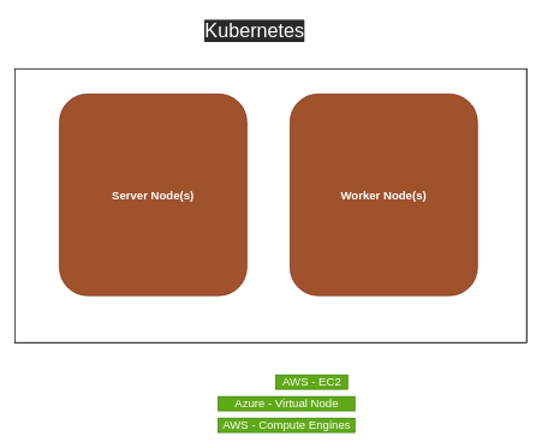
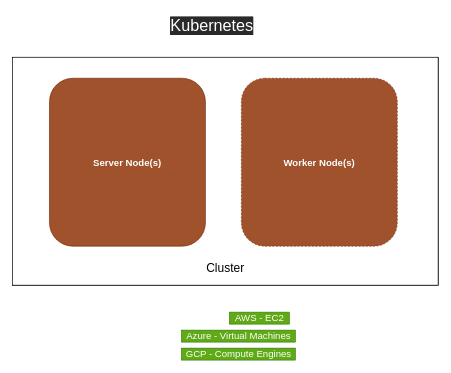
  <mxCell id="0" />
  <mxCell id="1" style="locked=1;" parent="0" />
  <mxCell id="2" value="kubernetes-architecture" style="" parent="0" />
  <mxCell id="3" value="" style="rounded=0;whiteSpace=wrap;html=1;" parent="2" vertex="1"><mxGeometry x="20" y="95" width="710" height="380" as="geometry" /></mxCell>
  <mxCell id="4" value="&lt;span style=&quot;font-size: 16px&quot;&gt;Virtual Server&lt;/span&gt;" style="rounded=1;whiteSpace=wrap;html=1;fillColor=#a0522d;strokeColor=#6D1F00;fontColor=#ffffff;fontStyle=1" parent="2" vertex="1"><mxGeometry x="82" y="130" width="260" height="280" as="geometry" /></mxCell>
  <mxCell id="5" value="&lt;span&gt;&lt;font style=&quot;font-size: 16px&quot;&gt;&lt;b&gt;Virtual Server&lt;/b&gt;&lt;/font&gt;&lt;/span&gt;" style="rounded=1;whiteSpace=wrap;html=1;strokeColor=#6D1F00;fillColor=#a0522d;fontColor=#ffffff;" parent="2" vertex="1"><mxGeometry x="402" y="130" width="260" height="280" as="geometry" /></mxCell>
  <mxCell id="6" value="&lt;span style=&quot;color: rgb(255, 255, 255); font-family: helvetica; font-size: 27px; font-style: normal; letter-spacing: normal; text-align: center; text-indent: 0px; text-transform: none; word-spacing: 0px; background-color: rgb(42, 42, 42); display: inline; float: none;&quot;&gt;Kubernetes&lt;/span&gt;" style="text;whiteSpace=wrap;html=1;fontSize=27;fontColor=#FFFFFF;fontStyle=0" parent="2" vertex="1"><mxGeometry x="282" y="20" width="160" height="40" as="geometry" /></mxCell>
  <mxCell id="7" value="VM labels" style="locked=1;" parent="0" />
  <mxCell id="8" value="AWS - EC2" style="text;html=1;resizable=0;autosize=1;align=center;verticalAlign=middle;points=[];fillColor=#60a917;strokeColor=#2D7600;rounded=0;fontSize=16;fontColor=#ffffff;" parent="7" vertex="1"><mxGeometry x="382" y="520" width="100" height="20" as="geometry" /></mxCell>
- <mxCell id="9" value="Azure - Virtual Node" style="text;html=1;resizable=0;autosize=1;align=center;verticalAlign=middle;points=[];fillColor=#60a917;strokeColor=#2D7600;rounded=0;fontSize=16;fontColor=#ffffff;" parent="7" vertex="1"><mxGeometry x="302" y="550" width="190" height="20" as="geometry" /></mxCell>
- <mxCell id="10" value="AWS - Compute Engines" style="text;html=1;resizable=0;autosize=1;align=center;verticalAlign=middle;points=[];fillColor=#60a917;strokeColor=#2D7600;rounded=0;fontSize=16;fontColor=#ffffff;" parent="7" vertex="1"><mxGeometry x="302" y="580" width="190" height="20" as="geometry" /></mxCell>
+ <mxCell id="9" value="Azure - Virtual Machines" style="text;html=1;resizable=0;autosize=1;align=center;verticalAlign=middle;points=[];fillColor=#60a917;strokeColor=#2D7600;rounded=0;fontSize=16;fontColor=#ffffff;" parent="7" vertex="1"><mxGeometry x="302" y="550" width="190" height="20" as="geometry" /></mxCell>
+ <mxCell id="10" value="GCP - Compute Engines" style="text;html=1;resizable=0;autosize=1;align=center;verticalAlign=middle;points=[];fillColor=#60a917;strokeColor=#2D7600;rounded=0;fontSize=16;fontColor=#ffffff;" parent="7" vertex="1"><mxGeometry x="302" y="580" width="190" height="20" as="geometry" /></mxCell>
  <mxCell id="11" value="&lt;span style=&quot;color: rgb(255, 255, 255); font-family: helvetica; font-size: 27px; font-style: normal; letter-spacing: normal; text-align: center; text-indent: 0px; text-transform: none; word-spacing: 0px; background-color: rgb(42, 42, 42); display: inline; float: none;&quot;&gt;Kubernetes&lt;/span&gt;" style="text;whiteSpace=wrap;html=1;fontSize=27;fontColor=#FFFFFF;fontStyle=0" parent="7" vertex="1"><mxGeometry x="282" y="20" width="160" height="40" as="geometry" /></mxCell>
  <mxCell id="12" value="Cluster view 1" style="" parent="0" />
  <mxCell id="13" value="" style="rounded=0;whiteSpace=wrap;html=1;" parent="12" vertex="1"><mxGeometry x="20" y="95" width="710" height="380" as="geometry" /></mxCell>
  <mxCell id="14" value="&lt;span style=&quot;font-size: 16px&quot;&gt;Node&lt;/span&gt;" style="rounded=1;whiteSpace=wrap;html=1;fillColor=#a0522d;strokeColor=#6D1F00;fontColor=#ffffff;fontStyle=1" parent="12" vertex="1"><mxGeometry x="82" y="130" width="260" height="280" as="geometry" /></mxCell>
  <mxCell id="15" value="&lt;span&gt;&lt;font style=&quot;font-size: 16px&quot;&gt;Node&lt;/font&gt;&lt;/span&gt;" style="rounded=1;whiteSpace=wrap;html=1;strokeColor=#6D1F00;fillColor=#a0522d;fontColor=#ffffff;fontStyle=1" parent="12" vertex="1"><mxGeometry x="402" y="130" width="260" height="280" as="geometry" /></mxCell>
  <mxCell id="16" value="&lt;span style=&quot;color: rgb(255, 255, 255); font-family: helvetica; font-size: 27px; font-style: normal; letter-spacing: normal; text-align: center; text-indent: 0px; text-transform: none; word-spacing: 0px; background-color: rgb(42, 42, 42); display: inline; float: none;&quot;&gt;Kubernetes&lt;/span&gt;" style="text;whiteSpace=wrap;html=1;fontSize=27;fontColor=#FFFFFF;fontStyle=0" parent="12" vertex="1"><mxGeometry x="282" y="20" width="160" height="40" as="geometry" /></mxCell>
  <mxCell id="17" value="Cluster View - 2" style="" parent="0" />
  <mxCell id="18" value="" style="rounded=0;whiteSpace=wrap;html=1;" parent="17" vertex="1"><mxGeometry x="20" y="95" width="710" height="380" as="geometry" /></mxCell>
  <mxCell id="19" value="&lt;span style=&quot;font-size: 16px&quot;&gt;Server Node(s)&lt;/span&gt;" style="rounded=1;whiteSpace=wrap;html=1;fillColor=#a0522d;strokeColor=#6D1F00;fontColor=#ffffff;fontStyle=1" parent="17" vertex="1"><mxGeometry x="82" y="130" width="260" height="280" as="geometry" /></mxCell>
- <mxCell id="20" value="&lt;span&gt;&lt;font style=&quot;font-size: 16px&quot;&gt;Worker Node(s)&lt;/font&gt;&lt;/span&gt;" style="rounded=1;whiteSpace=wrap;html=1;strokeColor=#6D1F00;fillColor=#a0522d;fontColor=#ffffff;fontStyle=1" parent="17" vertex="1"><mxGeometry x="402" y="130" width="260" height="280" as="geometry" /></mxCell>
+ <mxCell id="20" value="&lt;span&gt;&lt;font style=&quot;font-size: 16px&quot;&gt;Worker Node(s)&lt;/font&gt;&lt;/span&gt;" style="rounded=1;whiteSpace=wrap;html=1;strokeColor=#6D1F00;fillColor=#a0522d;fontColor=#ffffff;fontStyle=1;dashed=1;" parent="17" vertex="1"><mxGeometry x="402" y="130" width="260" height="280" as="geometry" /></mxCell>
+ <mxCell id="21" value="Cluster" style="text;html=1;resizable=0;autosize=1;align=center;verticalAlign=middle;points=[];fillColor=none;strokeColor=none;rounded=0;strokeWidth=1;fontSize=20;" parent="17" vertex="1"><mxGeometry x="335" y="430" width="80" height="30" as="geometry" /></mxCell>
  <mxCell id="22" value="&lt;span style=&quot;color: rgb(255, 255, 255); font-family: helvetica; font-size: 27px; font-style: normal; letter-spacing: normal; text-align: center; text-indent: 0px; text-transform: none; word-spacing: 0px; background-color: rgb(42, 42, 42); display: inline; float: none;&quot;&gt;Kubernetes&lt;/span&gt;" style="text;whiteSpace=wrap;html=1;fontSize=27;fontColor=#FFFFFF;fontStyle=0" parent="17" vertex="1"><mxGeometry x="282" y="20" width="160" height="40" as="geometry" /></mxCell>
